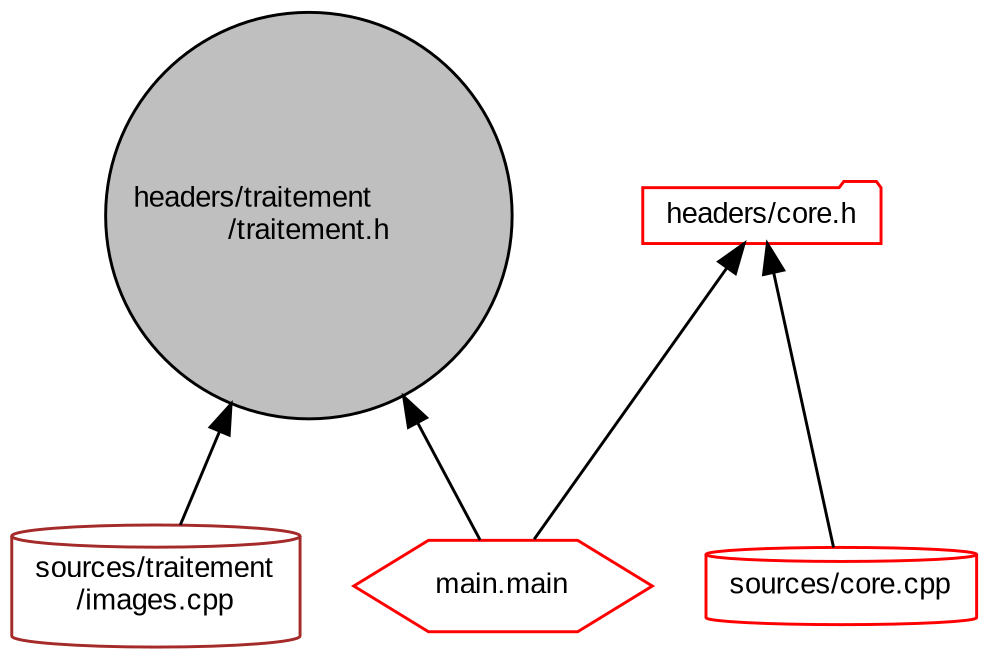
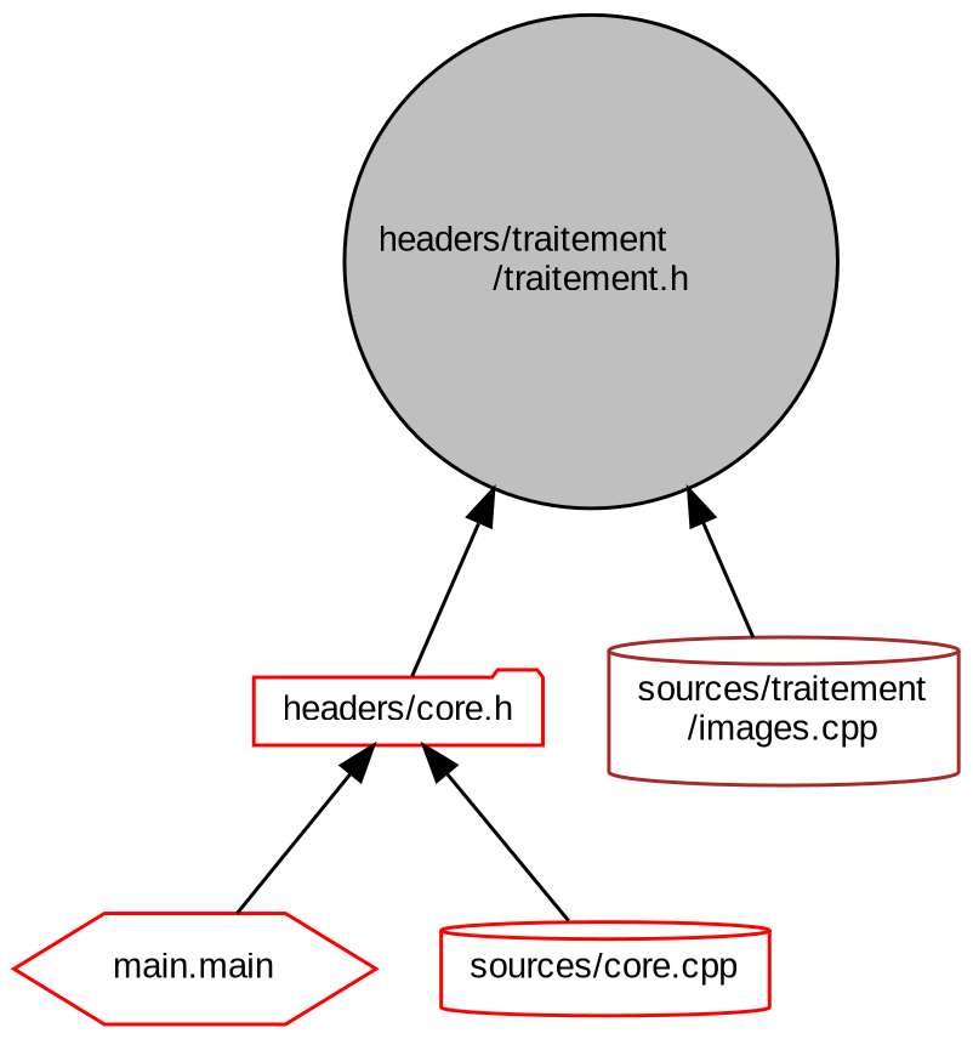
  digraph {
    fontname="Liberation Sans"
    node [color=red fillcolor=white fontname="Liberation Sans" fontsize=10 shape=cylinder style=filled]
    edge [color=black dir=back fontname="Liberation Sans" fontsize=10 labelfontname=Helvetica labelfontsize=10 style=solid]
    n1 [color=black fillcolor=grey75 fontcolor=black height=0.2 label="headers/traitement\l/traitement.h" shape=circle width=0.4]
    n2 [height=0.2 label="headers/core.h" shape=folder width=0.4]
    n3 [color=brown height=0.2 label="sources/traitement\l/images.cpp" width=0.4]
    n4 [height=0.2 label="main.main" shape=hexagon width=0.4]
    n5 [height=0.2 label="sources/core.cpp" width=0.4]
-   n1 -> n4
+   n1 -> n2
    n1 -> n3
    n2 -> n4
    n2 -> n5
  }
